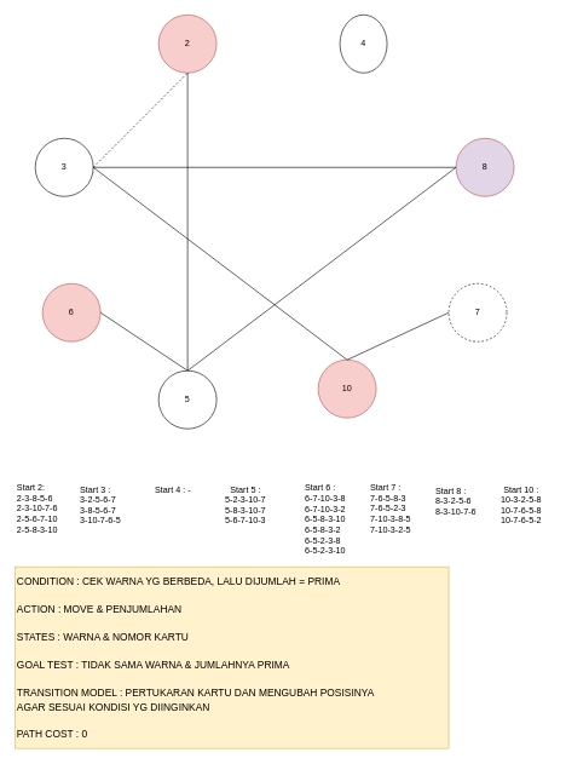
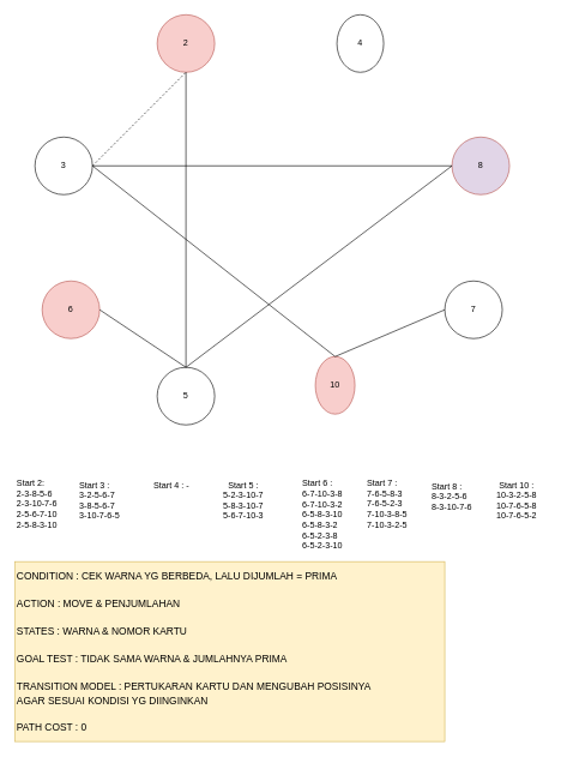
  <mxCell id="0" />
  <mxCell id="1" parent="0" />
  <mxCell id="2" value="2" style="ellipse;whiteSpace=wrap;html=1;aspect=fixed;fillColor=#f8cecc;strokeColor=#b85450;" parent="1" vertex="1"><mxGeometry x="218" y="20" width="80" height="80" as="geometry" /></mxCell>
  <mxCell id="3" value="4" style="ellipse;whiteSpace=wrap;html=1;aspect=fixed;" parent="1" vertex="1"><mxGeometry x="468" y="20" width="65" height="80" as="geometry" /></mxCell>
  <mxCell id="4" value="6" style="ellipse;whiteSpace=wrap;html=1;aspect=fixed;fillColor=#f8cecc;strokeColor=#b85450;" parent="1" vertex="1"><mxGeometry x="58" y="390" width="80" height="80" as="geometry" /></mxCell>
- <mxCell id="5" value="7" style="ellipse;whiteSpace=wrap;html=1;aspect=fixed;dashed=1;" parent="1" vertex="1"><mxGeometry x="618" y="390" width="80" height="80" as="geometry" /></mxCell>
+ <mxCell id="5" value="7" style="ellipse;whiteSpace=wrap;html=1;aspect=fixed;" parent="1" vertex="1"><mxGeometry x="618" y="390" width="80" height="80" as="geometry" /></mxCell>
  <mxCell id="6" value="8" style="ellipse;whiteSpace=wrap;html=1;aspect=fixed;fillColor=#e1d5e7;strokeColor=#b85450;" parent="1" vertex="1"><mxGeometry x="628" y="190" width="80" height="80" as="geometry" /></mxCell>
  <mxCell id="7" value="5" style="ellipse;whiteSpace=wrap;html=1;aspect=fixed;" parent="1" vertex="1"><mxGeometry x="218" y="510" width="80" height="80" as="geometry" /></mxCell>
  <mxCell id="8" value="3" style="ellipse;whiteSpace=wrap;html=1;aspect=fixed;" parent="1" vertex="1"><mxGeometry x="48" y="190" width="80" height="80" as="geometry" /></mxCell>
- <mxCell id="9" value="10" style="ellipse;whiteSpace=wrap;html=1;aspect=fixed;fillColor=#f8cecc;strokeColor=#b85450;" parent="1" vertex="1"><mxGeometry x="438" y="495" width="80" height="80" as="geometry" /></mxCell>
+ <mxCell id="9" value="10" style="ellipse;whiteSpace=wrap;html=1;aspect=fixed;fillColor=#f8cecc;strokeColor=#b85450;" parent="1" vertex="1"><mxGeometry x="438" y="495" width="55" height="80" as="geometry" /></mxCell>
  <mxCell id="10" value="" style="endArrow=none;html=1;entryX=0.5;entryY=1;entryDx=0;entryDy=0;exitX=1;exitY=0.5;exitDx=0;exitDy=0;dashed=1;" parent="1" source="8" target="2" edge="1"><mxGeometry width="50" height="50" relative="1" as="geometry"><mxPoint x="388" y="340" as="sourcePoint" /><mxPoint x="438" y="290" as="targetPoint" /></mxGeometry></mxCell>
  <mxCell id="11" value="" style="endArrow=none;html=1;entryX=0;entryY=0.5;entryDx=0;entryDy=0;exitX=1;exitY=0.5;exitDx=0;exitDy=0;" parent="1" source="8" target="6" edge="1"><mxGeometry width="50" height="50" relative="1" as="geometry"><mxPoint x="388" y="340" as="sourcePoint" /><mxPoint x="438" y="290" as="targetPoint" /></mxGeometry></mxCell>
  <mxCell id="12" value="" style="endArrow=none;html=1;entryX=0;entryY=0.5;entryDx=0;entryDy=0;exitX=0.5;exitY=0;exitDx=0;exitDy=0;" parent="1" source="7" target="6" edge="1"><mxGeometry width="50" height="50" relative="1" as="geometry"><mxPoint x="388" y="340" as="sourcePoint" /><mxPoint x="438" y="290" as="targetPoint" /></mxGeometry></mxCell>
  <mxCell id="13" value="" style="endArrow=none;html=1;exitX=1;exitY=0.5;exitDx=0;exitDy=0;entryX=0.5;entryY=0;entryDx=0;entryDy=0;" parent="1" source="4" target="7" edge="1"><mxGeometry width="50" height="50" relative="1" as="geometry"><mxPoint x="388" y="340" as="sourcePoint" /><mxPoint x="438" y="290" as="targetPoint" /></mxGeometry></mxCell>
  <mxCell id="14" value="" style="endArrow=none;html=1;entryX=0.5;entryY=1;entryDx=0;entryDy=0;exitX=0.5;exitY=0;exitDx=0;exitDy=0;" parent="1" source="7" target="2" edge="1"><mxGeometry width="50" height="50" relative="1" as="geometry"><mxPoint x="388" y="340" as="sourcePoint" /><mxPoint x="438" y="290" as="targetPoint" /></mxGeometry></mxCell>
  <mxCell id="15" value="" style="endArrow=none;html=1;entryX=1;entryY=0.5;entryDx=0;entryDy=0;exitX=0.5;exitY=0;exitDx=0;exitDy=0;" parent="1" source="9" target="8" edge="1"><mxGeometry width="50" height="50" relative="1" as="geometry"><mxPoint x="388" y="290" as="sourcePoint" /><mxPoint x="438" y="240" as="targetPoint" /></mxGeometry></mxCell>
  <mxCell id="16" value="" style="endArrow=none;html=1;entryX=0;entryY=0.5;entryDx=0;entryDy=0;exitX=0.5;exitY=0;exitDx=0;exitDy=0;" parent="1" source="9" target="5" edge="1"><mxGeometry width="50" height="50" relative="1" as="geometry"><mxPoint x="388" y="520" as="sourcePoint" /><mxPoint x="438" y="470" as="targetPoint" /></mxGeometry></mxCell>
  <mxCell id="17" value="Start 2:&amp;nbsp; &lt;br&gt;&lt;div&gt;&lt;span&gt;2-3-8-5-6&lt;/span&gt;&lt;/div&gt;2-3-10-7-6&lt;br&gt;2-5-6-7-10&lt;br&gt;2-5-8-3-10" style="text;html=1;strokeColor=none;fillColor=none;align=left;verticalAlign=middle;whiteSpace=wrap;rounded=0;" parent="1" vertex="1"><mxGeometry x="20.5" y="665" width="155" height="70" as="geometry" /></mxCell>
  <mxCell id="18" value="Start 3 :&amp;nbsp;&lt;br&gt;3-2-5-6-7&lt;br&gt;3-8-5-6-7&lt;br&gt;3-10-7-6-5&amp;nbsp;" style="text;html=1;strokeColor=none;fillColor=none;align=left;verticalAlign=middle;whiteSpace=wrap;rounded=0;" parent="1" vertex="1"><mxGeometry x="108" y="665" width="100" height="60" as="geometry" /></mxCell>
  <mxCell id="19" value="Start 4 : -" style="text;html=1;strokeColor=none;fillColor=none;align=center;verticalAlign=middle;whiteSpace=wrap;rounded=0;" parent="1" vertex="1"><mxGeometry x="208" y="665" width="60" height="20" as="geometry" /></mxCell>
  <mxCell id="20" value="Start 8 :&amp;nbsp;&lt;br&gt;8-3-2-5-6&lt;br&gt;8-3-10-7-6" style="text;html=1;strokeColor=none;fillColor=none;align=left;verticalAlign=middle;whiteSpace=wrap;rounded=0;" parent="1" vertex="1"><mxGeometry x="598" y="665" width="80" height="50" as="geometry" /></mxCell>
  <mxCell id="21" value="Start 6 :&lt;br&gt;6-7-10-3-8&lt;br&gt;6-7-10-3-2&lt;br&gt;6-5-8-3-10&lt;br&gt;6-5-8-3-2&lt;br&gt;6-5-2-3-8&lt;br&gt;6-5-2-3-10" style="text;html=1;strokeColor=none;fillColor=none;align=left;verticalAlign=middle;whiteSpace=wrap;rounded=0;" parent="1" vertex="1"><mxGeometry x="418" y="665" width="80" height="100" as="geometry" /></mxCell>
  <mxCell id="22" value="Start 7 :&lt;br&gt;7-6-5-8-3&lt;br&gt;7-6-5-2-3&lt;br&gt;7-10-3-8-5&lt;br&gt;7-10-3-2-5" style="text;html=1;strokeColor=none;fillColor=none;align=left;verticalAlign=middle;whiteSpace=wrap;rounded=0;" parent="1" vertex="1"><mxGeometry x="508" y="660" width="80" height="80" as="geometry" /></mxCell>
  <mxCell id="23" value="Start 5 :&lt;br&gt;5-2-3-10-7&lt;br&gt;5-8-3-10-7&lt;br&gt;5-6-7-10-3&lt;br&gt;" style="text;html=1;strokeColor=none;fillColor=none;align=center;verticalAlign=middle;whiteSpace=wrap;rounded=0;" parent="1" vertex="1"><mxGeometry x="298" y="675" width="80" height="40" as="geometry" /></mxCell>
  <mxCell id="24" value="Start 10 :&lt;br&gt;10-3-2-5-8&lt;br&gt;10-7-6-5-8&lt;br&gt;10-7-6-5-2" style="text;html=1;strokeColor=none;fillColor=none;align=center;verticalAlign=middle;whiteSpace=wrap;rounded=0;" parent="1" vertex="1"><mxGeometry x="678" y="685" width="80" height="20" as="geometry" /></mxCell>
  <mxCell id="25" value="&lt;font style=&quot;font-size: 14px&quot;&gt;CONDITION : CEK WARNA YG BERBEDA, LALU DIJUMLAH = PRIMA&lt;br&gt;&lt;br&gt;ACTION : MOVE &amp;amp; PENJUMLAHAN&lt;br&gt;&lt;br&gt;STATES : WARNA &amp;amp; NOMOR KARTU&lt;br&gt;&lt;br&gt;GOAL TEST : TIDAK SAMA WARNA &amp;amp; JUMLAHNYA PRIMA&lt;br&gt;&lt;br&gt;TRANSITION MODEL : PERTUKARAN KARTU DAN MENGUBAH POSISINYA &lt;br&gt;AGAR SESUAI KONDISI YG DIINGINKAN&lt;br&gt;&lt;br&gt;PATH COST : 0&lt;/font&gt;" style="text;html=1;strokeColor=#d6b656;fillColor=#fff2cc;align=left;verticalAlign=middle;whiteSpace=wrap;rounded=0;strokeWidth=1;fontSize=16;perimeterSpacing=0;" parent="1" vertex="1"><mxGeometry x="20.5" y="780" width="597.5" height="250" as="geometry" /></mxCell>
